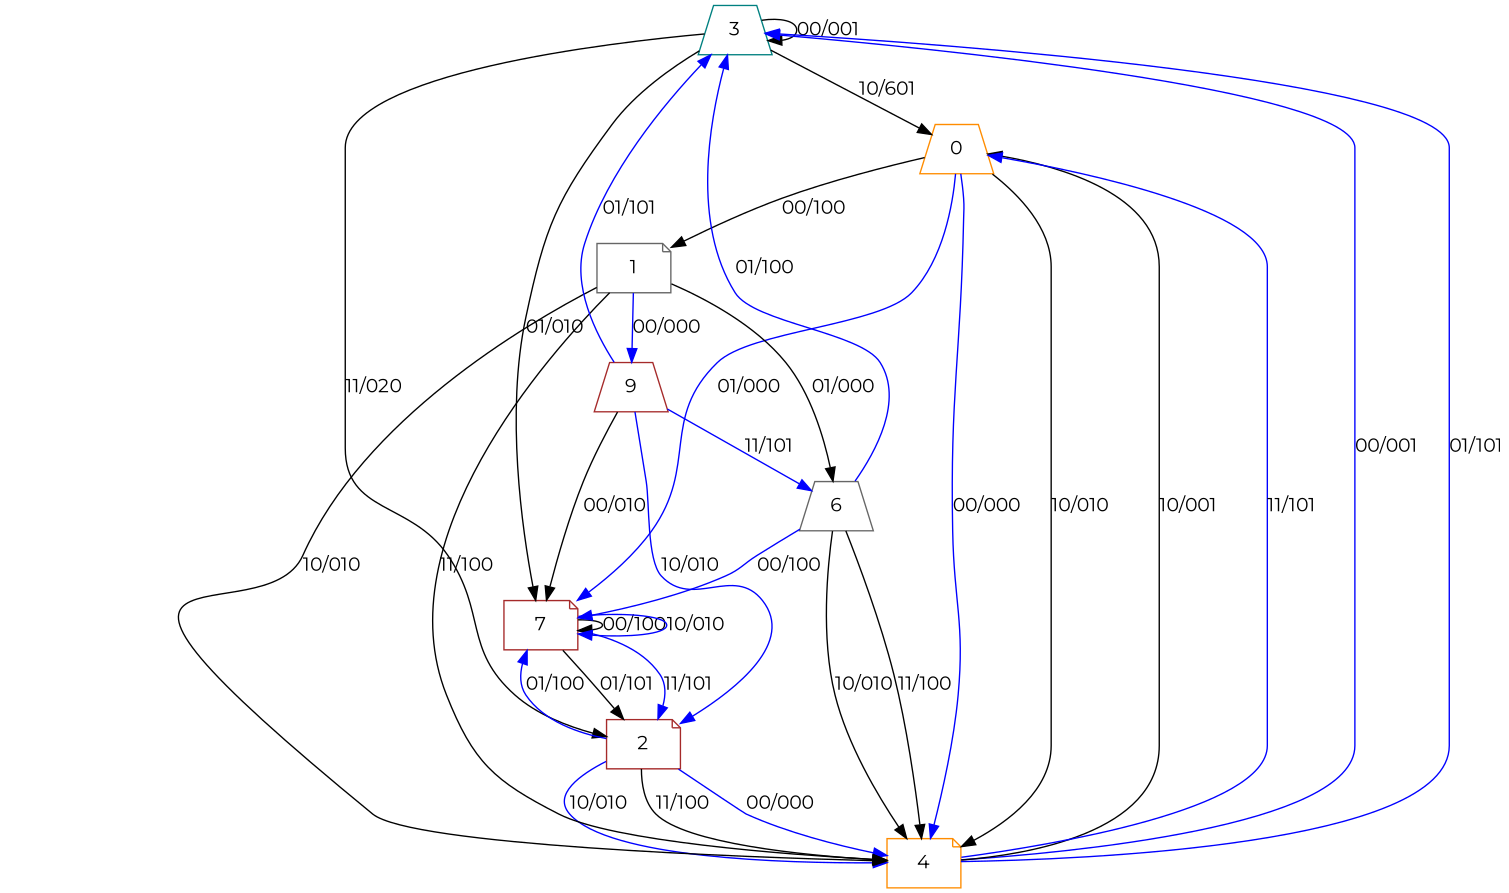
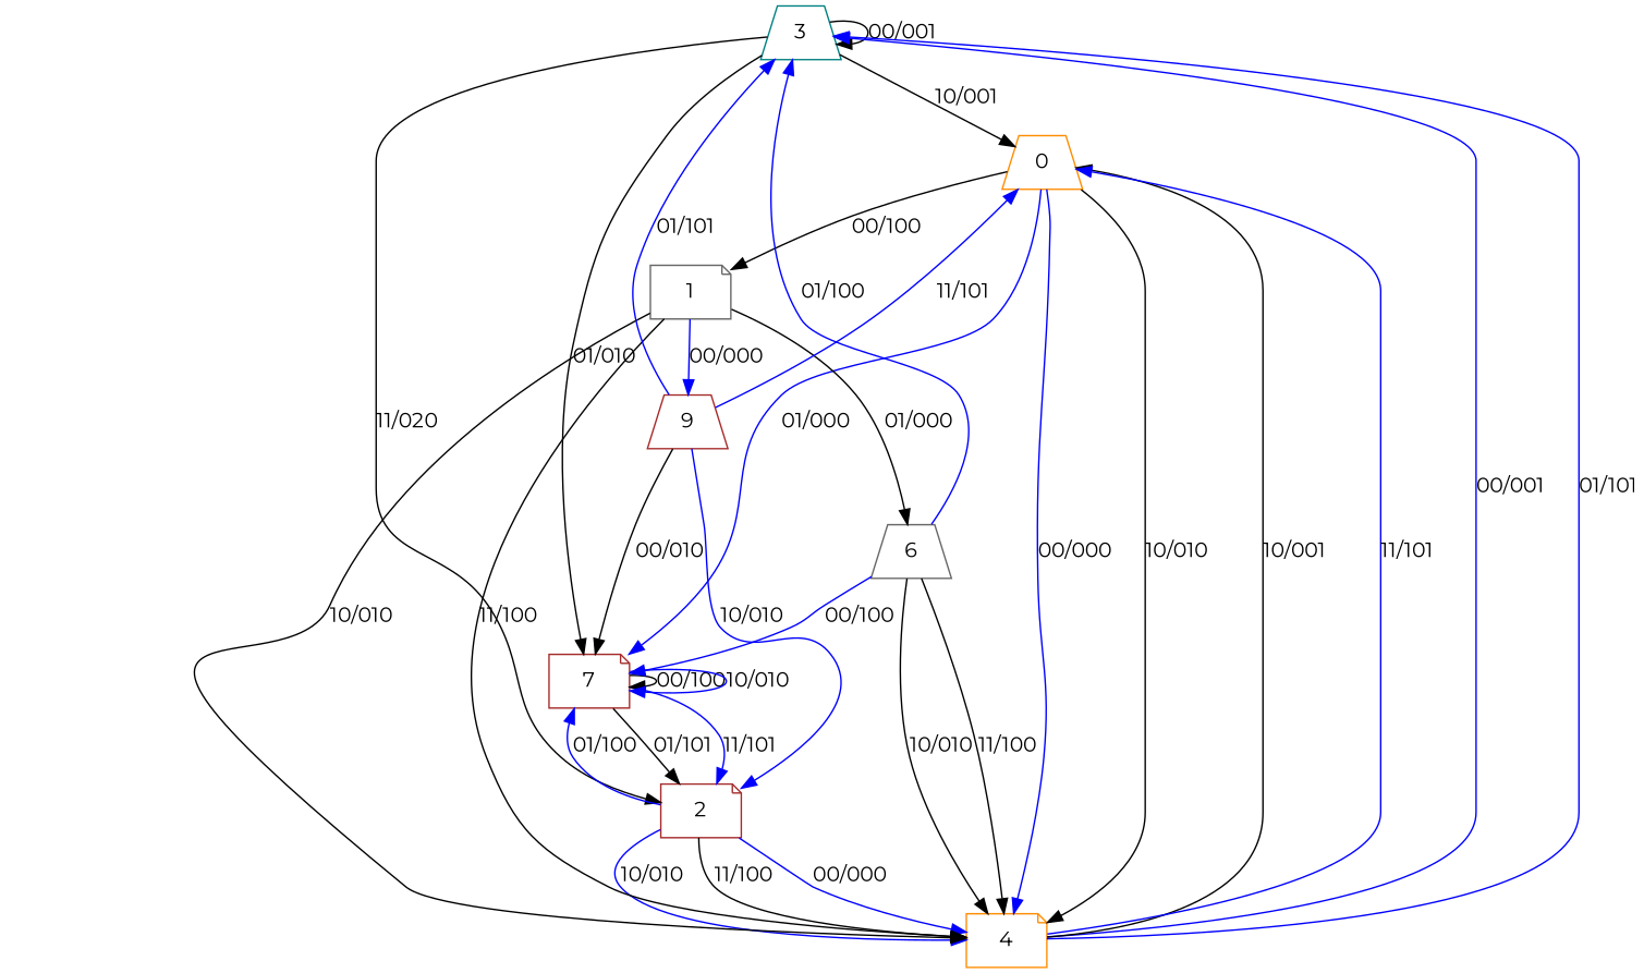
  digraph {
    fontname=Montserrat
    node [color=brown fontname=Montserrat shape=trapezium]
    edge [color=black fontname=Montserrat]
    3 [color=teal]
    0 [color=darkorange]
    2 [shape=note]
    7 [shape=note]
    1 [color=gray40 shape=note]
    4 [color=darkorange shape=note]
    n7 [label=9]
    6 [color=gray40]
    3 -> 3 [label="00/001"]
-   3 -> 0 [label="10/601"]
+   3 -> 0 [label="10/001"]
    3 -> 2 [label="11/020"]
    3 -> 7 [label="01/010"]
    0 -> 7 [color=blue label="01/000"]
    0 -> 1 [label="00/100"]
    0 -> 4 [color=blue label="00/000"]
    0 -> 4 [label="10/010"]
    2 -> 7 [color=blue label="01/100"]
    2 -> 4 [color=blue label="00/000"]
    2 -> 4 [color=blue label="10/010"]
    2 -> 4 [label="11/100"]
    7 -> 2 [label="01/101"]
    7 -> 2 [color=blue label="11/101"]
    7 -> 7 [label="00/100"]
    7 -> 7 [color=blue label="10/010"]
    1 -> 4 [label="10/010"]
    1 -> 4 [label="11/100"]
    1 -> n7 [color=blue label="00/000"]
    1 -> 6 [label="01/000"]
    4 -> 3 [color=blue label="00/001"]
    4 -> 3 [color=blue label="01/101"]
    4 -> 0 [label="10/001"]
    4 -> 0 [color=blue label="11/101"]
    n7 -> 3 [color=blue label="01/101"]
-   n7 -> 6 [color=blue label="11/101"]
+   n7 -> 0 [color=blue label="11/101"]
    n7 -> 2 [color=blue label="10/010"]
    n7 -> 7 [label="00/010"]
    6 -> 3 [color=blue label="01/100"]
    6 -> 7 [color=blue label="00/100"]
    6 -> 4 [label="10/010"]
    6 -> 4 [label="11/100"]
  }
